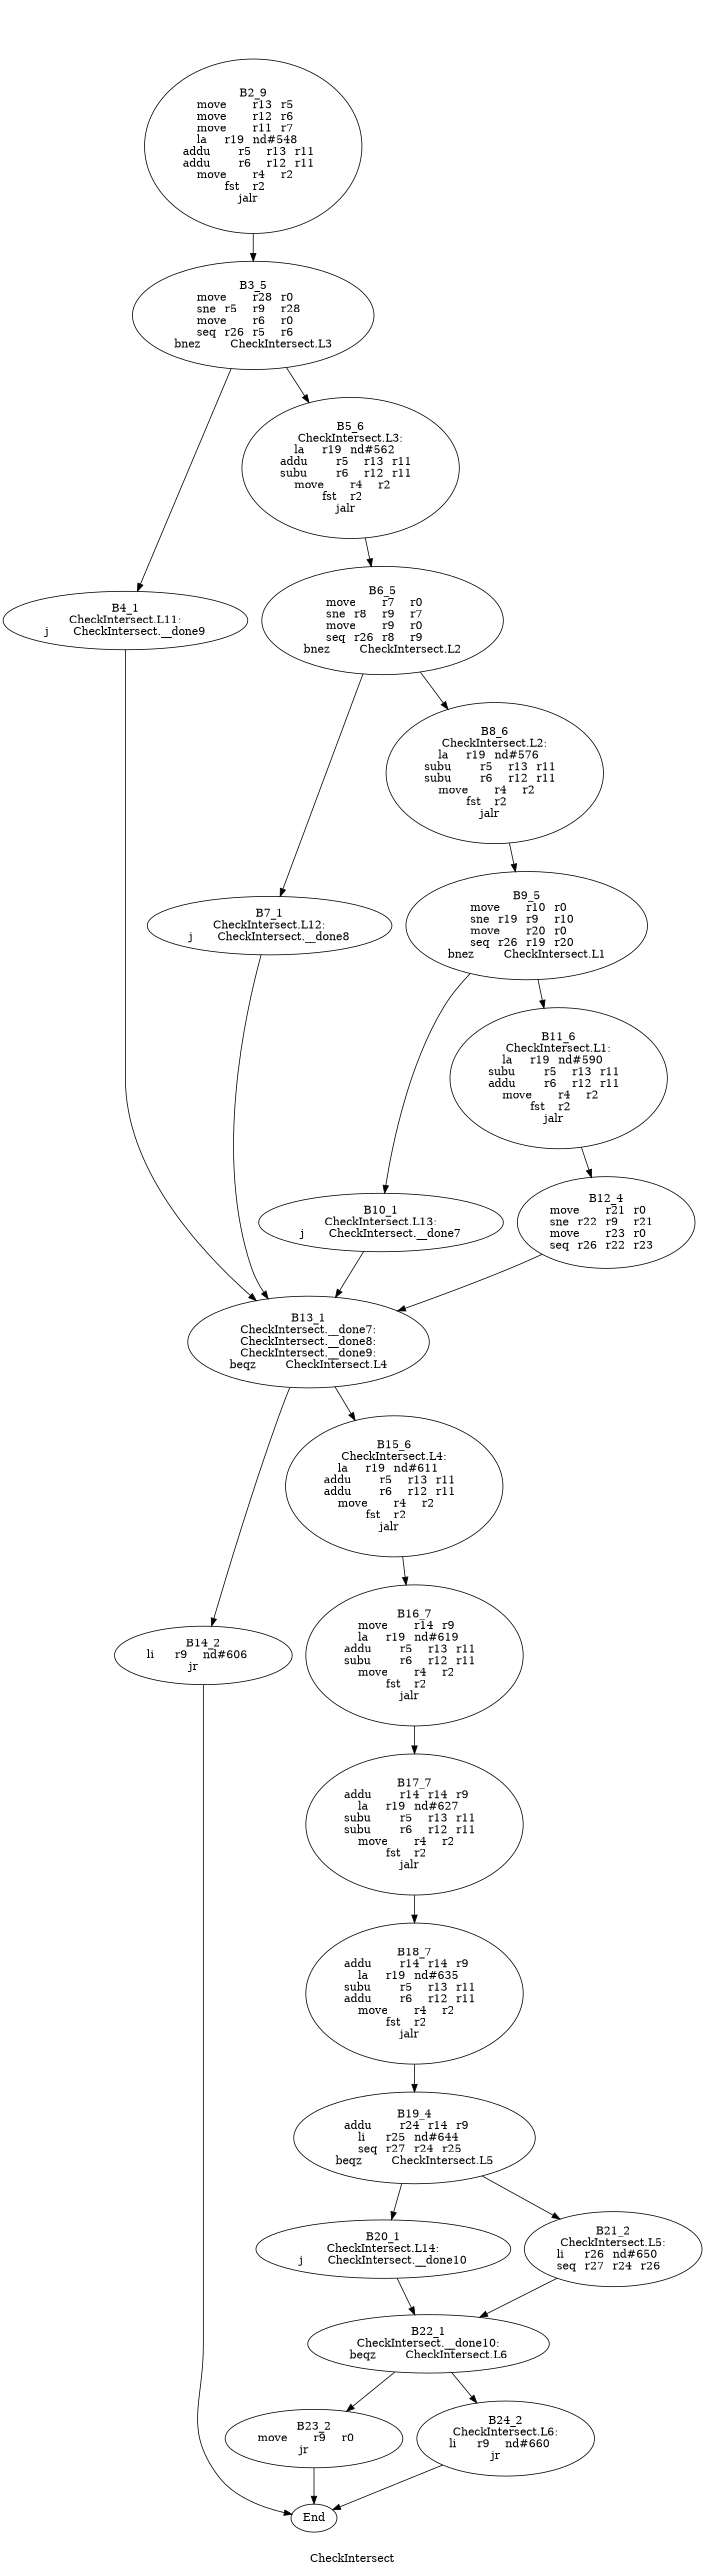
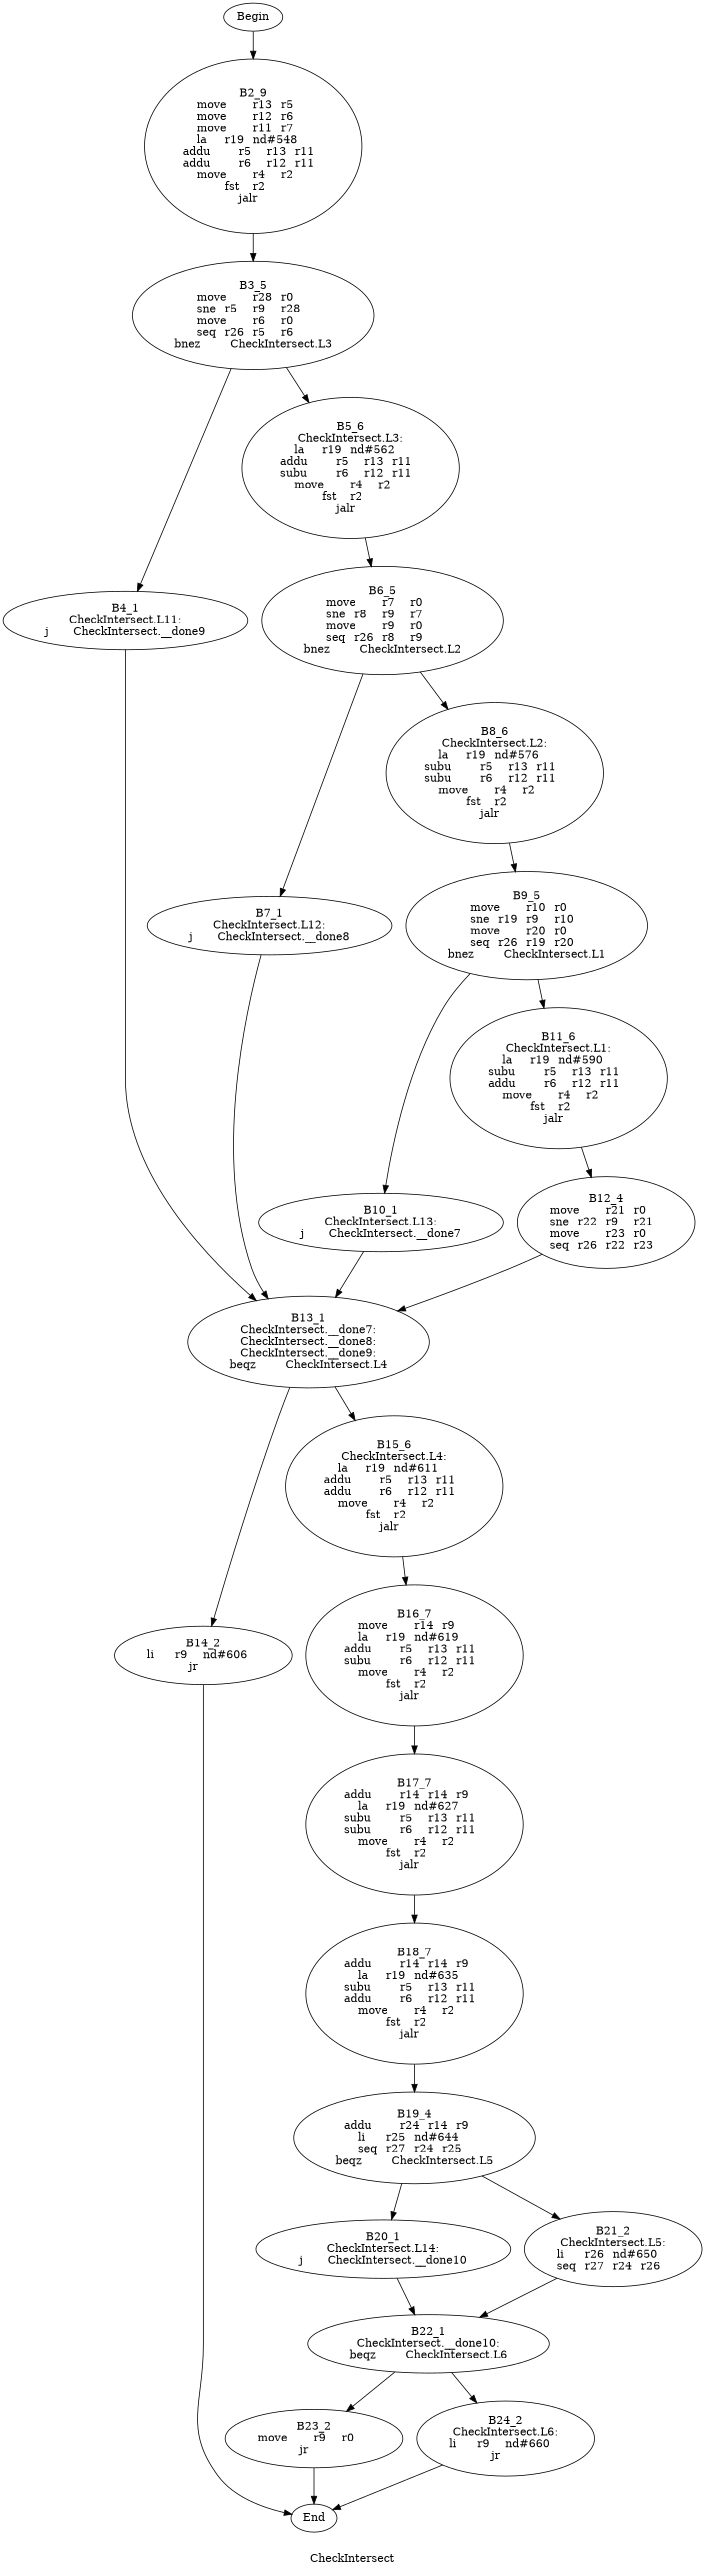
  digraph {
    color=purple
    label=CheckIntersect
    style=dashed
+   n1 [label=Begin]
    n2 [label="B2_9\nmove	r13	r5	\nmove	r12	r6	\nmove	r11	r7	\nla	r19	nd#548	\naddu	r5	r13	r11	\naddu	r6	r12	r11	\nmove	r4	r2	\nfst	r2	\njalr	\n"]
    n3 [label="B3_5\nmove	r28	r0	\nsne	r5	r9	r28	\nmove	r6	r0	\nseq	r26	r5	r6	\nbnez	CheckIntersect.L3\n"]
    n4 [label=End]
    n5 [label="B4_1\nCheckIntersect.L11:\nj	CheckIntersect.__done9\n"]
    n6 [label="B5_6\nCheckIntersect.L3:\nla	r19	nd#562	\naddu	r5	r13	r11	\nsubu	r6	r12	r11	\nmove	r4	r2	\nfst	r2	\njalr	\n"]
    n7 [label="B13_1\nCheckIntersect.__done7:\nCheckIntersect.__done8:\nCheckIntersect.__done9:\nbeqz	CheckIntersect.L4\n"]
    n8 [label="B6_5\nmove	r7	r0	\nsne	r8	r9	r7	\nmove	r9	r0	\nseq	r26	r8	r9	\nbnez	CheckIntersect.L2\n"]
    n9 [label="B14_2\nli	r9	nd#606	\njr	\n"]
    n10 [label="B15_6\nCheckIntersect.L4:\nla	r19	nd#611	\naddu	r5	r13	r11	\naddu	r6	r12	r11	\nmove	r4	r2	\nfst	r2	\njalr	\n"]
    n11 [label="B7_1\nCheckIntersect.L12:\nj	CheckIntersect.__done8\n"]
    n12 [label="B8_6\nCheckIntersect.L2:\nla	r19	nd#576	\nsubu	r5	r13	r11	\nsubu	r6	r12	r11	\nmove	r4	r2	\nfst	r2	\njalr	\n"]
    n13 [label="B9_5\nmove	r10	r0	\nsne	r19	r9	r10	\nmove	r20	r0	\nseq	r26	r19	r20	\nbnez	CheckIntersect.L1\n"]
    n14 [label="B10_1\nCheckIntersect.L13:\nj	CheckIntersect.__done7\n"]
    n15 [label="B11_6\nCheckIntersect.L1:\nla	r19	nd#590	\nsubu	r5	r13	r11	\naddu	r6	r12	r11	\nmove	r4	r2	\nfst	r2	\njalr	\n"]
    n16 [label="B12_4\nmove	r21	r0	\nsne	r22	r9	r21	\nmove	r23	r0	\nseq	r26	r22	r23	\n"]
    n17 [label="B16_7\nmove	r14	r9	\nla	r19	nd#619	\naddu	r5	r13	r11	\nsubu	r6	r12	r11	\nmove	r4	r2	\nfst	r2	\njalr	\n"]
    n18 [label="B17_7\naddu	r14	r14	r9	\nla	r19	nd#627	\nsubu	r5	r13	r11	\nsubu	r6	r12	r11	\nmove	r4	r2	\nfst	r2	\njalr	\n"]
    n19 [label="B18_7\naddu	r14	r14	r9	\nla	r19	nd#635	\nsubu	r5	r13	r11	\naddu	r6	r12	r11	\nmove	r4	r2	\nfst	r2	\njalr	\n"]
    n20 [label="B19_4\naddu	r24	r14	r9	\nli	r25	nd#644	\nseq	r27	r24	r25	\nbeqz	CheckIntersect.L5\n"]
    n21 [label="B20_1\nCheckIntersect.L14:\nj	CheckIntersect.__done10\n"]
    n22 [label="B21_2\nCheckIntersect.L5:\nli	r26	nd#650	\nseq	r27	r24	r26	\n"]
    n23 [label="B22_1\nCheckIntersect.__done10:\nbeqz	CheckIntersect.L6\n"]
    n24 [label="B23_2\nmove	r9	r0	\njr	\n"]
    n25 [label="B24_2\nCheckIntersect.L6:\nli	r9	nd#660	\njr	\n"]
+   n1 -> n2
    n2 -> n3
    n3 -> n5
    n3 -> n6
    n5 -> n7
    n6 -> n8
    n7 -> n9
    n7 -> n10
    n8 -> n11
    n8 -> n12
    n9 -> n4
    n10 -> n17
    n11 -> n7
    n12 -> n13
    n13 -> n14
    n13 -> n15
    n14 -> n7
    n15 -> n16
    n16 -> n7
    n17 -> n18
    n18 -> n19
    n19 -> n20
    n20 -> n21
    n20 -> n22
    n21 -> n23
    n22 -> n23
    n23 -> n24
    n23 -> n25
    n24 -> n4
    n25 -> n4
  }
